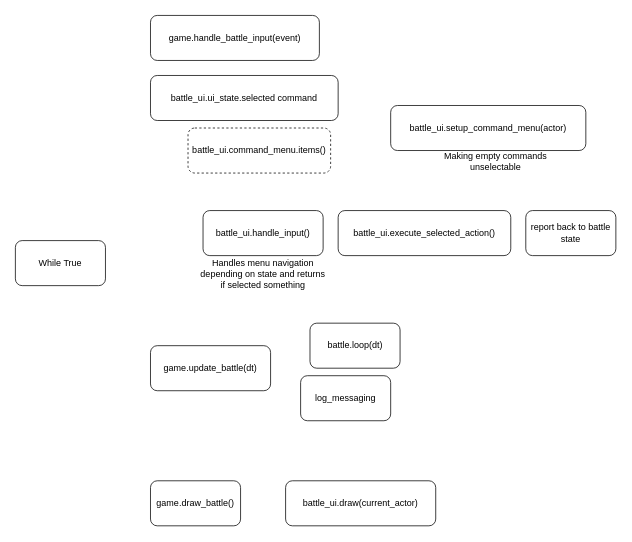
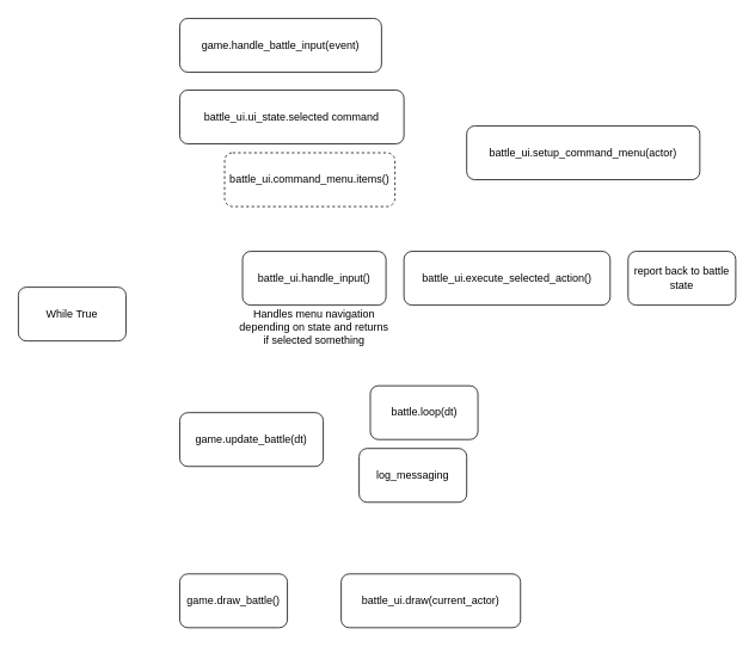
  <mxCell id="0" />
  <mxCell id="1" parent="0" />
  <mxCell id="2" value="While True" style="rounded=1;whiteSpace=wrap;html=1;" vertex="1" parent="1"><mxGeometry x="20" y="320" width="120" height="60" as="geometry" /></mxCell>
  <mxCell id="3" value="game.handle_battle_input(event)" style="rounded=1;whiteSpace=wrap;html=1;" vertex="1" parent="1"><mxGeometry x="200" y="20" width="225" height="60" as="geometry" /></mxCell>
  <mxCell id="4" value="game.update_battle(dt)" style="rounded=1;whiteSpace=wrap;html=1;" vertex="1" parent="1"><mxGeometry x="200" y="460" width="160" height="60" as="geometry" /></mxCell>
  <mxCell id="5" value="game.draw_battle()" style="rounded=1;whiteSpace=wrap;html=1;" vertex="1" parent="1"><mxGeometry x="200" y="640" width="120" height="60" as="geometry" /></mxCell>
  <mxCell id="6" value="battle_ui.ui_state.selected command" style="rounded=1;whiteSpace=wrap;html=1;" vertex="1" parent="1"><mxGeometry x="200" y="100" width="250" height="60" as="geometry" /></mxCell>
  <mxCell id="7" value="battle_ui.command_menu.items()" style="rounded=1;whiteSpace=wrap;html=1;dashed=1;" vertex="1" parent="1"><mxGeometry x="250" y="170" width="190" height="60" as="geometry" /></mxCell>
  <mxCell id="8" value="battle_ui.setup_command_menu(actor)" style="rounded=1;whiteSpace=wrap;html=1;" vertex="1" parent="1"><mxGeometry x="520" y="140" width="260" height="60" as="geometry" /></mxCell>
  <mxCell id="9" value="battle_ui.handle_input()" style="rounded=1;whiteSpace=wrap;html=1;" vertex="1" parent="1"><mxGeometry x="270" y="280" width="160" height="60" as="geometry" /></mxCell>
  <mxCell id="10" value="battle_ui.execute_selected_action()" style="rounded=1;whiteSpace=wrap;html=1;" vertex="1" parent="1"><mxGeometry x="450" y="280" width="230" height="60" as="geometry" /></mxCell>
  <mxCell id="11" value="report back to battle state" style="rounded=1;whiteSpace=wrap;html=1;" vertex="1" parent="1"><mxGeometry x="700" y="280" width="120" height="60" as="geometry" /></mxCell>
  <mxCell id="12" value="battle.loop(dt)" style="rounded=1;whiteSpace=wrap;html=1;" vertex="1" parent="1"><mxGeometry x="412.5" y="430" width="120" height="60" as="geometry" /></mxCell>
  <mxCell id="13" value="log_messaging" style="rounded=1;whiteSpace=wrap;html=1;" vertex="1" parent="1"><mxGeometry x="400" y="500" width="120" height="60" as="geometry" /></mxCell>
  <mxCell id="14" value="battle_ui.draw(current_actor)" style="rounded=1;whiteSpace=wrap;html=1;" vertex="1" parent="1"><mxGeometry x="380" y="640" width="200" height="60" as="geometry" /></mxCell>
  <mxCell id="15" value="Handles menu navigation depending on state and returns if selected something" style="text;html=1;align=center;verticalAlign=middle;whiteSpace=wrap;rounded=0;" vertex="1" parent="1"><mxGeometry x="265" y="350" width="170" height="30" as="geometry" /></mxCell>
- <mxCell id="16" value="Making empty commands unselectable" style="text;html=1;align=center;verticalAlign=middle;whiteSpace=wrap;rounded=0;" vertex="1" parent="1"><mxGeometry x="570" y="200" width="180" height="30" as="geometry" /></mxCell>
